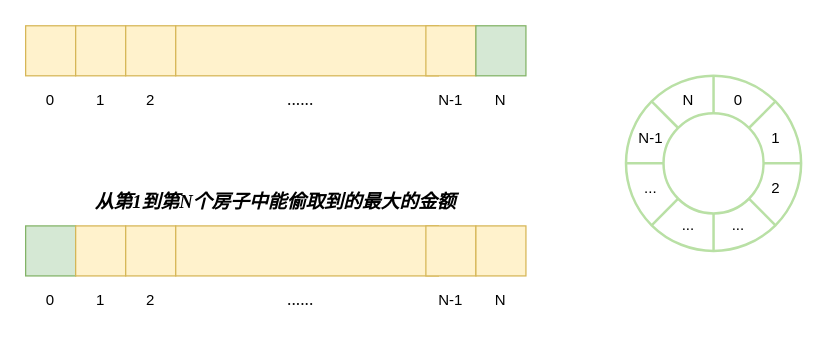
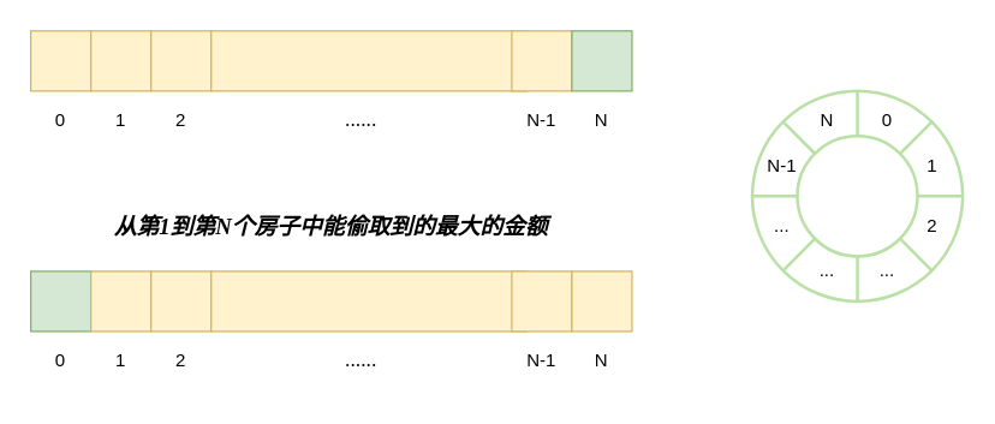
  <mxCell id="0" />
  <mxCell id="1" parent="0" />
  <mxCell id="2" style="edgeStyle=orthogonalEdgeStyle;rounded=0;orthogonalLoop=1;jettySize=auto;html=1;exitX=0.5;exitY=0;exitDx=0;exitDy=0;entryX=0.5;entryY=0;entryDx=0;entryDy=0;endArrow=none;endFill=0;" parent="1" source="4" target="25" edge="1"><mxGeometry relative="1" as="geometry" /></mxCell>
  <mxCell id="3" style="edgeStyle=orthogonalEdgeStyle;rounded=0;orthogonalLoop=1;jettySize=auto;html=1;exitX=0.5;exitY=0;exitDx=0;exitDy=0;entryX=0.5;entryY=0;entryDx=0;entryDy=0;endArrow=none;endFill=0;" parent="1" source="4" target="25" edge="1"><mxGeometry relative="1" as="geometry" /></mxCell>
  <mxCell id="4" value="" style="ellipse;whiteSpace=wrap;html=1;aspect=fixed;strokeColor=#B9E0A5;strokeWidth=2;" parent="1" vertex="1"><mxGeometry x="500" y="60" width="140" height="140" as="geometry" /></mxCell>
  <mxCell id="5" value="" style="rounded=0;whiteSpace=wrap;html=1;fillColor=#fff2cc;strokeColor=#d6b656;" parent="1" vertex="1"><mxGeometry x="20" y="20" width="40" height="40" as="geometry" /></mxCell>
  <mxCell id="6" value="" style="rounded=0;whiteSpace=wrap;html=1;fillColor=#fff2cc;strokeColor=#d6b656;" parent="1" vertex="1"><mxGeometry x="60" y="20" width="40" height="40" as="geometry" /></mxCell>
  <mxCell id="7" value="" style="rounded=0;whiteSpace=wrap;html=1;fillColor=#fff2cc;strokeColor=#d6b656;" parent="1" vertex="1"><mxGeometry x="100" y="20" width="40" height="40" as="geometry" /></mxCell>
  <mxCell id="8" value="" style="rounded=0;whiteSpace=wrap;html=1;fillColor=#fff2cc;strokeColor=#d6b656;" parent="1" vertex="1"><mxGeometry x="140" y="20" width="210" height="40" as="geometry" /></mxCell>
  <mxCell id="9" value="" style="rounded=0;whiteSpace=wrap;html=1;fillColor=#fff2cc;strokeColor=#d6b656;" parent="1" vertex="1"><mxGeometry x="340" y="20" width="40" height="40" as="geometry" /></mxCell>
  <mxCell id="10" value="" style="rounded=0;whiteSpace=wrap;html=1;fillColor=#d5e8d4;strokeColor=#82b366;" parent="1" vertex="1"><mxGeometry x="380" y="20" width="40" height="40" as="geometry" /></mxCell>
  <mxCell id="11" value="0" style="rounded=0;whiteSpace=wrap;html=1;fillColor=#d5e8d4;strokeColor=#82b366;opacity=0;" parent="1" vertex="1"><mxGeometry x="20" y="60" width="40" height="40" as="geometry" /></mxCell>
  <mxCell id="12" value="1" style="rounded=0;whiteSpace=wrap;html=1;fillColor=#d5e8d4;strokeColor=#82b366;opacity=0;" parent="1" vertex="1"><mxGeometry x="60" y="60" width="40" height="40" as="geometry" /></mxCell>
  <mxCell id="13" value="2" style="rounded=0;whiteSpace=wrap;html=1;fillColor=#d5e8d4;strokeColor=#82b366;opacity=0;" parent="1" vertex="1"><mxGeometry x="100" y="60" width="40" height="40" as="geometry" /></mxCell>
  <mxCell id="14" value="N-1" style="rounded=0;whiteSpace=wrap;html=1;fillColor=#d5e8d4;strokeColor=#82b366;opacity=0;" parent="1" vertex="1"><mxGeometry x="340" y="60" width="40" height="40" as="geometry" /></mxCell>
  <mxCell id="15" value="N" style="rounded=0;whiteSpace=wrap;html=1;fillColor=#d5e8d4;strokeColor=#82b366;opacity=0;" parent="1" vertex="1"><mxGeometry x="380" y="60" width="40" height="40" as="geometry" /></mxCell>
  <mxCell id="16" value="&lt;font color=&quot;#000000&quot; style=&quot;font-size: 14px&quot;&gt;......&lt;/font&gt;" style="text;html=1;strokeColor=none;fillColor=none;align=center;verticalAlign=middle;whiteSpace=wrap;rounded=0;fontFamily=Comic Sans MS;fontSize=11;fontColor=#3399FF;opacity=0;" parent="1" vertex="1"><mxGeometry x="140" y="60" width="200" height="40" as="geometry" /></mxCell>
  <mxCell id="17" style="edgeStyle=orthogonalEdgeStyle;rounded=0;orthogonalLoop=1;jettySize=auto;html=1;exitX=0.5;exitY=0;exitDx=0;exitDy=0;entryX=0.5;entryY=0;entryDx=0;entryDy=0;endArrow=none;endFill=0;strokeColor=#B9E0A5;strokeWidth=2;" parent="1" source="25" target="4" edge="1"><mxGeometry relative="1" as="geometry" /></mxCell>
  <mxCell id="18" style="edgeStyle=orthogonalEdgeStyle;rounded=0;orthogonalLoop=1;jettySize=auto;html=1;exitX=1;exitY=0.5;exitDx=0;exitDy=0;entryX=1;entryY=0.5;entryDx=0;entryDy=0;endArrow=none;endFill=0;strokeColor=#B9E0A5;strokeWidth=2;" parent="1" source="25" target="4" edge="1"><mxGeometry relative="1" as="geometry" /></mxCell>
  <mxCell id="19" style="edgeStyle=orthogonalEdgeStyle;rounded=0;orthogonalLoop=1;jettySize=auto;html=1;exitX=0.5;exitY=1;exitDx=0;exitDy=0;entryX=0.5;entryY=1;entryDx=0;entryDy=0;endArrow=none;endFill=0;strokeColor=#B9E0A5;strokeWidth=2;" parent="1" source="25" target="4" edge="1"><mxGeometry relative="1" as="geometry" /></mxCell>
  <mxCell id="20" style="edgeStyle=orthogonalEdgeStyle;rounded=0;orthogonalLoop=1;jettySize=auto;html=1;exitX=0;exitY=0.5;exitDx=0;exitDy=0;entryX=0;entryY=0.5;entryDx=0;entryDy=0;endArrow=none;endFill=0;strokeWidth=2;strokeColor=#B9E0A5;" parent="1" source="25" target="4" edge="1"><mxGeometry relative="1" as="geometry" /></mxCell>
  <mxCell id="21" style="edgeStyle=none;rounded=0;orthogonalLoop=1;jettySize=auto;html=1;exitX=0;exitY=1;exitDx=0;exitDy=0;endArrow=none;endFill=0;strokeColor=#B9E0A5;strokeWidth=2;" parent="1" source="25" target="4" edge="1"><mxGeometry relative="1" as="geometry" /></mxCell>
  <mxCell id="22" style="edgeStyle=none;rounded=0;orthogonalLoop=1;jettySize=auto;html=1;exitX=1;exitY=1;exitDx=0;exitDy=0;entryX=1;entryY=1;entryDx=0;entryDy=0;endArrow=none;endFill=0;strokeColor=#B9E0A5;strokeWidth=2;" parent="1" source="25" target="4" edge="1"><mxGeometry relative="1" as="geometry" /></mxCell>
  <mxCell id="23" style="edgeStyle=none;rounded=0;orthogonalLoop=1;jettySize=auto;html=1;exitX=1;exitY=0;exitDx=0;exitDy=0;entryX=1;entryY=0;entryDx=0;entryDy=0;endArrow=none;endFill=0;strokeColor=#B9E0A5;strokeWidth=2;" parent="1" source="25" target="4" edge="1"><mxGeometry relative="1" as="geometry" /></mxCell>
  <mxCell id="24" style="edgeStyle=none;rounded=0;orthogonalLoop=1;jettySize=auto;html=1;exitX=0;exitY=0;exitDx=0;exitDy=0;entryX=0;entryY=0;entryDx=0;entryDy=0;endArrow=none;endFill=0;fillColor=#d5e8d4;strokeColor=#B9E0A5;strokeWidth=2;" parent="1" source="25" target="4" edge="1"><mxGeometry relative="1" as="geometry" /></mxCell>
  <mxCell id="25" value="" style="ellipse;whiteSpace=wrap;html=1;aspect=fixed;strokeColor=#B9E0A5;strokeWidth=2;" parent="1" vertex="1"><mxGeometry x="530" y="90" width="80" height="80" as="geometry" /></mxCell>
  <mxCell id="26" value="0" style="text;html=1;strokeColor=none;fillColor=none;align=center;verticalAlign=middle;whiteSpace=wrap;rounded=0;" parent="1" vertex="1"><mxGeometry x="575" y="70" width="30" height="20" as="geometry" /></mxCell>
  <mxCell id="27" value="1" style="text;html=1;strokeColor=none;fillColor=none;align=center;verticalAlign=middle;whiteSpace=wrap;rounded=0;" parent="1" vertex="1"><mxGeometry x="605" y="100" width="30" height="20" as="geometry" /></mxCell>
  <mxCell id="28" value="2" style="text;html=1;strokeColor=none;fillColor=none;align=center;verticalAlign=middle;whiteSpace=wrap;rounded=0;" parent="1" vertex="1"><mxGeometry x="605" y="140" width="30" height="20" as="geometry" /></mxCell>
  <mxCell id="29" value="..." style="text;html=1;strokeColor=none;fillColor=none;align=center;verticalAlign=middle;whiteSpace=wrap;rounded=0;" parent="1" vertex="1"><mxGeometry x="575" y="170" width="30" height="20" as="geometry" /></mxCell>
  <mxCell id="30" value="..." style="text;html=1;strokeColor=none;fillColor=none;align=center;verticalAlign=middle;whiteSpace=wrap;rounded=0;" parent="1" vertex="1"><mxGeometry x="535" y="170" width="30" height="20" as="geometry" /></mxCell>
  <mxCell id="31" value="..." style="text;html=1;strokeColor=none;fillColor=none;align=center;verticalAlign=middle;whiteSpace=wrap;rounded=0;" parent="1" vertex="1"><mxGeometry x="505" y="140" width="30" height="20" as="geometry" /></mxCell>
  <mxCell id="32" value="N-1" style="text;html=1;strokeColor=none;fillColor=none;align=center;verticalAlign=middle;whiteSpace=wrap;rounded=0;" parent="1" vertex="1"><mxGeometry x="505" y="100" width="30" height="20" as="geometry" /></mxCell>
  <mxCell id="33" value="N" style="text;html=1;strokeColor=none;fillColor=none;align=center;verticalAlign=middle;whiteSpace=wrap;rounded=0;" parent="1" vertex="1"><mxGeometry x="535" y="70" width="30" height="20" as="geometry" /></mxCell>
  <mxCell id="34" value="" style="rounded=0;whiteSpace=wrap;html=1;fillColor=#d5e8d4;strokeColor=#82b366;" parent="1" vertex="1"><mxGeometry x="20" y="180" width="40" height="40" as="geometry" /></mxCell>
  <mxCell id="35" value="" style="rounded=0;whiteSpace=wrap;html=1;fillColor=#fff2cc;strokeColor=#d6b656;" parent="1" vertex="1"><mxGeometry x="60" y="180" width="40" height="40" as="geometry" /></mxCell>
  <mxCell id="36" value="" style="rounded=0;whiteSpace=wrap;html=1;fillColor=#fff2cc;strokeColor=#d6b656;" parent="1" vertex="1"><mxGeometry x="100" y="180" width="40" height="40" as="geometry" /></mxCell>
  <mxCell id="37" value="" style="rounded=0;whiteSpace=wrap;html=1;fillColor=#fff2cc;strokeColor=#d6b656;" parent="1" vertex="1"><mxGeometry x="140" y="180" width="210" height="40" as="geometry" /></mxCell>
- <mxCell id="38" value="&lt;i&gt;&lt;b&gt;从第1到第N个房子中能偷取到的最大的金额&lt;/b&gt;&lt;/i&gt;&lt;div class=&quot;okr-block-clipboard&quot;&gt;&lt;/div&gt;" style="text;html=1;strokeColor=none;fillColor=none;align=center;verticalAlign=middle;whiteSpace=wrap;rounded=0;fontFamily=Comic Sans MS;fontSize=15;" parent="1" vertex="1"><mxGeometry x="20" y="140" width="400" height="40" as="geometry" /></mxCell>
+ <mxCell id="38" value="&lt;i&gt;&lt;b&gt;从第1到第N个房子中能偷取到的最大的金额&lt;/b&gt;&lt;/i&gt;&lt;div class=&quot;okr-block-clipboard&quot;&gt;&lt;/div&gt;" style="text;html=1;strokeColor=none;fillColor=none;align=center;verticalAlign=middle;whiteSpace=wrap;rounded=0;fontFamily=Comic Sans MS;fontSize=15;" parent="1" vertex="1"><mxGeometry x="20" y="130" width="400" height="40" as="geometry" /></mxCell>
  <mxCell id="39" value="" style="rounded=0;whiteSpace=wrap;html=1;fillColor=#fff2cc;strokeColor=#d6b656;" parent="1" vertex="1"><mxGeometry x="340" y="180" width="40" height="40" as="geometry" /></mxCell>
  <mxCell id="40" value="" style="rounded=0;whiteSpace=wrap;html=1;fillColor=#fff2cc;strokeColor=#d6b656;" parent="1" vertex="1"><mxGeometry x="380" y="180" width="40" height="40" as="geometry" /></mxCell>
  <mxCell id="41" value="0" style="rounded=0;whiteSpace=wrap;html=1;fillColor=#d5e8d4;strokeColor=#82b366;opacity=0;" parent="1" vertex="1"><mxGeometry x="20" y="220" width="40" height="40" as="geometry" /></mxCell>
  <mxCell id="42" value="1" style="rounded=0;whiteSpace=wrap;html=1;fillColor=#d5e8d4;strokeColor=#82b366;opacity=0;" parent="1" vertex="1"><mxGeometry x="60" y="220" width="40" height="40" as="geometry" /></mxCell>
  <mxCell id="43" value="2" style="rounded=0;whiteSpace=wrap;html=1;fillColor=#d5e8d4;strokeColor=#82b366;opacity=0;" parent="1" vertex="1"><mxGeometry x="100" y="220" width="40" height="40" as="geometry" /></mxCell>
  <mxCell id="44" value="N-1" style="rounded=0;whiteSpace=wrap;html=1;fillColor=#d5e8d4;strokeColor=#82b366;opacity=0;" parent="1" vertex="1"><mxGeometry x="340" y="220" width="40" height="40" as="geometry" /></mxCell>
  <mxCell id="45" value="N" style="rounded=0;whiteSpace=wrap;html=1;fillColor=#d5e8d4;strokeColor=#82b366;opacity=0;" parent="1" vertex="1"><mxGeometry x="380" y="220" width="40" height="40" as="geometry" /></mxCell>
  <mxCell id="46" value="&lt;font color=&quot;#000000&quot; style=&quot;font-size: 14px&quot;&gt;......&lt;/font&gt;" style="text;html=1;strokeColor=none;fillColor=none;align=center;verticalAlign=middle;whiteSpace=wrap;rounded=0;fontFamily=Comic Sans MS;fontSize=11;fontColor=#3399FF;opacity=0;" parent="1" vertex="1"><mxGeometry x="140" y="220" width="200" height="40" as="geometry" /></mxCell>
